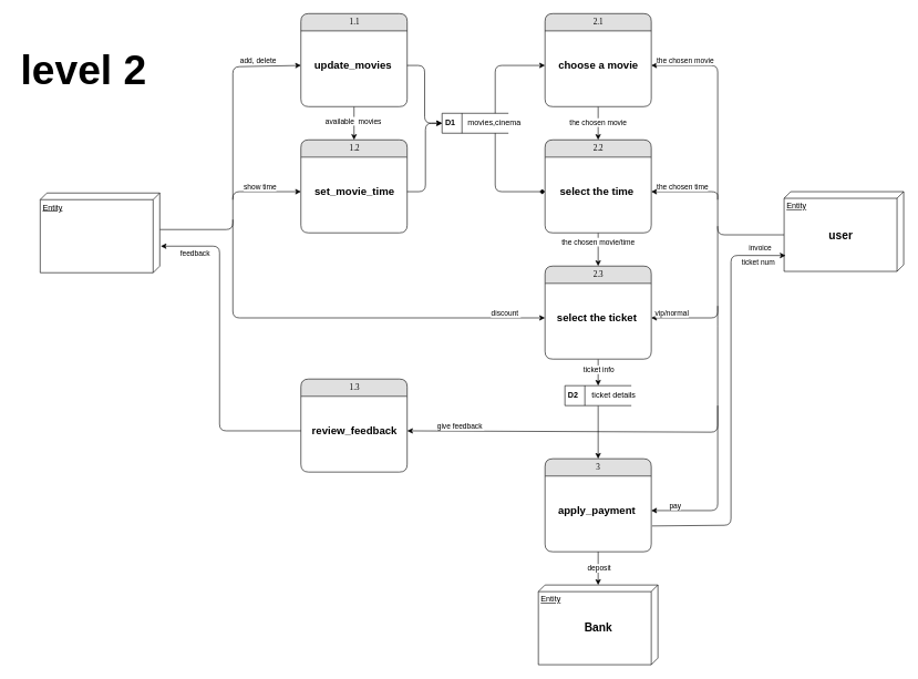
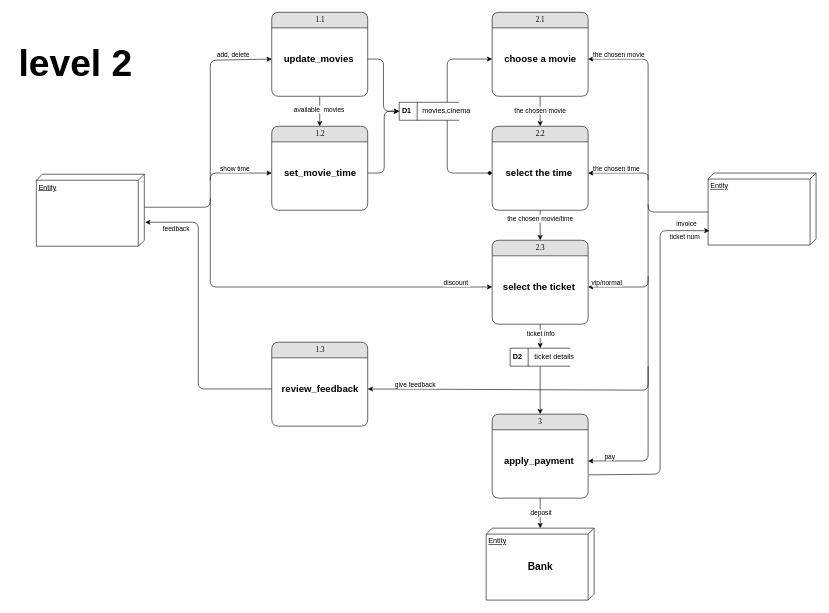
  <mxCell id="0" />
  <mxCell id="1" parent="0" />
  <mxCell id="2" value="1.3" style="swimlane;html=1;fontStyle=0;childLayout=stackLayout;horizontal=1;startSize=26;fillColor=#e0e0e0;horizontalStack=0;resizeParent=1;resizeLast=0;collapsible=1;marginBottom=0;swimlaneFillColor=#ffffff;align=center;rounded=1;shadow=0;comic=0;labelBackgroundColor=none;strokeWidth=1;fontFamily=Verdana;fontSize=12" vertex="1" parent="1"><mxGeometry x="452.5" y="570" width="160" height="140" as="geometry" /></mxCell>
  <mxCell id="3" value="&lt;span style=&quot;font-size: 16px;&quot;&gt;review_feedback&lt;/span&gt;" style="text;align=center;fontStyle=1;verticalAlign=middle;spacingLeft=3;spacingRight=3;strokeColor=none;rotatable=0;points=[[0,0.5],[1,0.5]];portConstraint=eastwest;html=1;fontSize=16;" vertex="1" parent="2"><mxGeometry y="26" width="160" height="104" as="geometry" /></mxCell>
  <mxCell id="4" value="1.2" style="swimlane;html=1;fontStyle=0;childLayout=stackLayout;horizontal=1;startSize=26;fillColor=#e0e0e0;horizontalStack=0;resizeParent=1;resizeLast=0;collapsible=1;marginBottom=0;swimlaneFillColor=#ffffff;align=center;rounded=1;shadow=0;comic=0;labelBackgroundColor=none;strokeWidth=1;fontFamily=Verdana;fontSize=12" vertex="1" parent="1"><mxGeometry x="452.5" y="210" width="160" height="140" as="geometry" /></mxCell>
  <mxCell id="5" value="&lt;span style=&quot;font-size: 16px;&quot;&gt;set_movie_time&lt;/span&gt;" style="text;align=center;fontStyle=1;verticalAlign=middle;spacingLeft=3;spacingRight=3;strokeColor=none;rotatable=0;points=[[0,0.5],[1,0.5]];portConstraint=eastwest;html=1;fontSize=16;" vertex="1" parent="4"><mxGeometry y="26" width="160" height="104" as="geometry" /></mxCell>
  <mxCell id="6" style="edgeStyle=orthogonalEdgeStyle;rounded=0;orthogonalLoop=1;jettySize=auto;html=1;exitX=0.5;exitY=1;exitDx=0;exitDy=0;entryX=0.5;entryY=0;entryDx=0;entryDy=0;" edge="1" parent="1" source="8" target="4"><mxGeometry relative="1" as="geometry" /></mxCell>
  <mxCell id="7" value="available&amp;nbsp; movies&amp;nbsp;" style="edgeLabel;html=1;align=center;verticalAlign=middle;resizable=0;points=[];" vertex="1" connectable="0" parent="6"><mxGeometry x="-0.152" relative="1" as="geometry"><mxPoint as="offset" /></mxGeometry></mxCell>
  <mxCell id="8" value="1.1" style="swimlane;html=1;fontStyle=0;childLayout=stackLayout;horizontal=1;startSize=26;fillColor=#e0e0e0;horizontalStack=0;resizeParent=1;resizeLast=0;collapsible=1;marginBottom=0;swimlaneFillColor=#ffffff;align=center;rounded=1;shadow=0;comic=0;labelBackgroundColor=none;strokeWidth=1;fontFamily=Verdana;fontSize=12" vertex="1" parent="1"><mxGeometry x="452.5" y="20" width="160" height="140" as="geometry" /></mxCell>
  <mxCell id="9" value="&lt;span style=&quot;font-size: 16px;&quot;&gt;update_movies&amp;nbsp;&lt;/span&gt;" style="text;align=center;fontStyle=1;verticalAlign=middle;spacingLeft=3;spacingRight=3;strokeColor=none;rotatable=0;points=[[0,0.5],[1,0.5]];portConstraint=eastwest;html=1;fontSize=16;" vertex="1" parent="8"><mxGeometry y="26" width="160" height="104" as="geometry" /></mxCell>
  <mxCell id="10" style="edgeStyle=orthogonalEdgeStyle;rounded=1;orthogonalLoop=1;jettySize=auto;html=1;exitX=0;exitY=0;exitDx=55;exitDy=0;exitPerimeter=0;entryX=0;entryY=0.5;entryDx=0;entryDy=0;" edge="1" parent="1" source="12" target="5"><mxGeometry relative="1" as="geometry"><Array as="points"><mxPoint x="350" y="345" /><mxPoint x="350" y="288" /></Array></mxGeometry></mxCell>
  <mxCell id="11" value="show time" style="edgeLabel;html=1;align=center;verticalAlign=middle;resizable=0;points=[];" vertex="1" connectable="0" parent="10"><mxGeometry x="0.642" y="1" relative="1" as="geometry"><mxPoint x="-14" y="-7" as="offset" /></mxGeometry></mxCell>
  <mxCell id="12" value="Entity" style="verticalAlign=top;align=left;spacingTop=8;spacingLeft=2;spacingRight=12;shape=cube;size=10;direction=south;fontStyle=4;html=1;whiteSpace=wrap;" vertex="1" parent="1"><mxGeometry x="60" y="290" width="180" height="120" as="geometry" /></mxCell>
  <mxCell id="13" value="" style="edgeStyle=none;orthogonalLoop=1;jettySize=auto;html=1;rounded=1;entryX=0;entryY=0.5;entryDx=0;entryDy=0;" edge="1" parent="1" target="9"><mxGeometry width="100" relative="1" as="geometry"><mxPoint x="350" y="300" as="sourcePoint" /><mxPoint x="390" y="260" as="targetPoint" /><Array as="points"><mxPoint x="350" y="100" /></Array></mxGeometry></mxCell>
  <mxCell id="14" value="add, delete" style="edgeLabel;html=1;align=center;verticalAlign=middle;resizable=0;points=[];" vertex="1" connectable="0" parent="13"><mxGeometry x="0.565" relative="1" as="geometry"><mxPoint x="1" y="-9" as="offset" /></mxGeometry></mxCell>
  <mxCell id="15" style="edgeStyle=orthogonalEdgeStyle;rounded=1;orthogonalLoop=1;jettySize=auto;html=1;exitX=0;exitY=0;exitDx=65;exitDy=180;exitPerimeter=0;entryX=1;entryY=0.5;entryDx=0;entryDy=0;" edge="1" parent="1" source="17" target="21"><mxGeometry relative="1" as="geometry" /></mxCell>
  <mxCell id="16" value="the chosen movie" style="edgeLabel;html=1;align=center;verticalAlign=middle;resizable=0;points=[];" vertex="1" connectable="0" parent="15"><mxGeometry x="0.797" y="1" relative="1" as="geometry"><mxPoint x="4" y="-9" as="offset" /></mxGeometry></mxCell>
  <mxCell id="17" value="Entity" style="verticalAlign=top;align=left;spacingTop=8;spacingLeft=2;spacingRight=12;shape=cube;size=10;direction=south;fontStyle=4;html=1;whiteSpace=wrap;" vertex="1" parent="1"><mxGeometry x="1180" y="288" width="180" height="120" as="geometry" /></mxCell>
  <mxCell id="18" style="edgeStyle=orthogonalEdgeStyle;rounded=0;orthogonalLoop=1;jettySize=auto;html=1;exitX=0.5;exitY=1;exitDx=0;exitDy=0;entryX=0.5;entryY=0;entryDx=0;entryDy=0;" edge="1" parent="1" source="20" target="30"><mxGeometry relative="1" as="geometry" /></mxCell>
  <mxCell id="19" value="the chosen movie" style="edgeLabel;html=1;align=center;verticalAlign=middle;resizable=0;points=[];" vertex="1" connectable="0" parent="18"><mxGeometry x="-0.088" y="-1" relative="1" as="geometry"><mxPoint as="offset" /></mxGeometry></mxCell>
  <mxCell id="20" value="2.1" style="swimlane;html=1;fontStyle=0;childLayout=stackLayout;horizontal=1;startSize=26;fillColor=#e0e0e0;horizontalStack=0;resizeParent=1;resizeLast=0;collapsible=1;marginBottom=0;swimlaneFillColor=#ffffff;align=center;rounded=1;shadow=0;comic=0;labelBackgroundColor=none;strokeWidth=1;fontFamily=Verdana;fontSize=12" vertex="1" parent="1"><mxGeometry x="820" y="20" width="160" height="140" as="geometry" /></mxCell>
  <mxCell id="21" value="&lt;span style=&quot;font-size: 16px;&quot;&gt;choose a movie&lt;/span&gt;" style="text;align=center;fontStyle=1;verticalAlign=middle;spacingLeft=3;spacingRight=3;strokeColor=none;rotatable=0;points=[[0,0.5],[1,0.5]];portConstraint=eastwest;html=1;fontSize=16;" vertex="1" parent="20"><mxGeometry y="26" width="160" height="104" as="geometry" /></mxCell>
  <mxCell id="22" value="&lt;b&gt;D1&lt;/b&gt;" style="html=1;dashed=0;whiteSpace=wrap;shape=mxgraph.dfd.dataStoreID;align=left;spacingLeft=3;points=[[0,0],[0.5,0],[1,0],[0,0.5],[1,0.5],[0,1],[0.5,1],[1,1]];" vertex="1" parent="1"><mxGeometry x="665" y="170" width="100" height="30" as="geometry" /></mxCell>
  <mxCell id="23" style="edgeStyle=orthogonalEdgeStyle;rounded=1;orthogonalLoop=1;jettySize=auto;html=1;entryX=0;entryY=0.5;entryDx=0;entryDy=0;" edge="1" parent="1" source="25" target="21"><mxGeometry relative="1" as="geometry" /></mxCell>
  <mxCell id="24" style="edgeStyle=orthogonalEdgeStyle;rounded=1;orthogonalLoop=1;jettySize=auto;html=1;entryX=0;entryY=0.5;entryDx=0;entryDy=0;endArrow=diamond;" edge="1" parent="1" source="25" target="31"><mxGeometry relative="1" as="geometry" /></mxCell>
  <mxCell id="25" value="movies,cinema&amp;nbsp;" style="text;html=1;align=center;verticalAlign=middle;resizable=0;points=[];autosize=1;strokeColor=none;fillColor=none;" vertex="1" parent="1"><mxGeometry x="690" y="170" width="110" height="30" as="geometry" /></mxCell>
  <mxCell id="26" style="edgeStyle=orthogonalEdgeStyle;rounded=1;orthogonalLoop=1;jettySize=auto;html=1;exitX=1;exitY=0.5;exitDx=0;exitDy=0;entryX=0;entryY=0.5;entryDx=0;entryDy=0;" edge="1" parent="1" source="9" target="22"><mxGeometry relative="1" as="geometry" /></mxCell>
  <mxCell id="27" value="" style="edgeStyle=none;orthogonalLoop=1;jettySize=auto;html=1;rounded=1;entryX=0;entryY=0.5;entryDx=0;entryDy=0;exitX=1;exitY=0.5;exitDx=0;exitDy=0;" edge="1" parent="1" source="5" target="22"><mxGeometry width="100" relative="1" as="geometry"><mxPoint x="590" y="240" as="sourcePoint" /><mxPoint x="690" y="240" as="targetPoint" /><Array as="points"><mxPoint x="640" y="288" /><mxPoint x="640" y="185" /></Array></mxGeometry></mxCell>
  <mxCell id="28" style="edgeStyle=orthogonalEdgeStyle;rounded=0;orthogonalLoop=1;jettySize=auto;html=1;exitX=0.5;exitY=1;exitDx=0;exitDy=0;entryX=0.5;entryY=0;entryDx=0;entryDy=0;" edge="1" parent="1" source="30" target="39"><mxGeometry relative="1" as="geometry" /></mxCell>
  <mxCell id="29" value="the chosen movie/time" style="edgeLabel;html=1;align=center;verticalAlign=middle;resizable=0;points=[];" vertex="1" connectable="0" parent="28"><mxGeometry x="-0.467" y="-1" relative="1" as="geometry"><mxPoint as="offset" /></mxGeometry></mxCell>
  <mxCell id="30" value="2.2" style="swimlane;html=1;fontStyle=0;childLayout=stackLayout;horizontal=1;startSize=26;fillColor=#e0e0e0;horizontalStack=0;resizeParent=1;resizeLast=0;collapsible=1;marginBottom=0;swimlaneFillColor=#ffffff;align=center;rounded=1;shadow=0;comic=0;labelBackgroundColor=none;strokeWidth=1;fontFamily=Verdana;fontSize=12" vertex="1" parent="1"><mxGeometry x="820" y="210" width="160" height="140" as="geometry" /></mxCell>
  <mxCell id="31" value="&lt;span style=&quot;font-size: 16px;&quot;&gt;select the time&amp;nbsp;&lt;/span&gt;" style="text;align=center;fontStyle=1;verticalAlign=middle;spacingLeft=3;spacingRight=3;strokeColor=none;rotatable=0;points=[[0,0.5],[1,0.5]];portConstraint=eastwest;html=1;fontSize=16;" vertex="1" parent="30"><mxGeometry y="26" width="160" height="104" as="geometry" /></mxCell>
- <mxCell id="32" value="user" style="text;html=1;align=center;verticalAlign=middle;resizable=0;points=[];autosize=1;strokeColor=none;fillColor=none;fontSize=17;fontStyle=1" vertex="1" parent="1"><mxGeometry x="1235" y="340" width="60" height="30" as="geometry" /></mxCell>
  <mxCell id="33" value="" style="edgeStyle=none;orthogonalLoop=1;jettySize=auto;html=1;rounded=1;entryX=1;entryY=0.5;entryDx=0;entryDy=0;" edge="1" parent="1" target="31"><mxGeometry width="100" relative="1" as="geometry"><mxPoint x="1080" y="300" as="sourcePoint" /><mxPoint x="1080" y="360" as="targetPoint" /><Array as="points"><mxPoint x="1080" y="288" /></Array></mxGeometry></mxCell>
  <mxCell id="34" value="the chosen time" style="edgeLabel;html=1;align=center;verticalAlign=middle;resizable=0;points=[];" vertex="1" connectable="0" parent="33"><mxGeometry x="0.174" relative="1" as="geometry"><mxPoint y="-8" as="offset" /></mxGeometry></mxCell>
  <mxCell id="35" value="" style="edgeStyle=none;orthogonalLoop=1;jettySize=auto;html=1;rounded=1;entryX=1;entryY=0.5;entryDx=0;entryDy=0;" edge="1" parent="1" target="3"><mxGeometry width="100" relative="1" as="geometry"><mxPoint x="1080" y="340" as="sourcePoint" /><mxPoint x="1080" y="430" as="targetPoint" /><Array as="points"><mxPoint x="1080" y="480" /><mxPoint x="1080" y="650" /></Array></mxGeometry></mxCell>
  <mxCell id="36" value="give feedback&amp;nbsp;" style="edgeLabel;html=1;align=center;verticalAlign=middle;resizable=0;points=[];" vertex="1" connectable="0" parent="35"><mxGeometry x="0.782" y="1" relative="1" as="geometry"><mxPoint x="-4" y="-9" as="offset" /></mxGeometry></mxCell>
  <mxCell id="37" style="edgeStyle=orthogonalEdgeStyle;rounded=0;orthogonalLoop=1;jettySize=auto;html=1;exitX=0.5;exitY=1;exitDx=0;exitDy=0;entryX=0.5;entryY=0;entryDx=0;entryDy=0;" edge="1" parent="1" source="39" target="46"><mxGeometry relative="1" as="geometry" /></mxCell>
  <mxCell id="38" value="ticket info" style="edgeLabel;html=1;align=center;verticalAlign=middle;resizable=0;points=[];" vertex="1" connectable="0" parent="37"><mxGeometry x="-0.24" relative="1" as="geometry"><mxPoint as="offset" /></mxGeometry></mxCell>
  <mxCell id="39" value="2.3" style="swimlane;html=1;fontStyle=0;childLayout=stackLayout;horizontal=1;startSize=26;fillColor=#e0e0e0;horizontalStack=0;resizeParent=1;resizeLast=0;collapsible=1;marginBottom=0;swimlaneFillColor=#ffffff;align=center;rounded=1;shadow=0;comic=0;labelBackgroundColor=none;strokeWidth=1;fontFamily=Verdana;fontSize=12" vertex="1" parent="1"><mxGeometry x="820" y="400" width="160" height="140" as="geometry" /></mxCell>
  <mxCell id="40" value="&lt;span style=&quot;font-size: 16px;&quot;&gt;select the ticket&amp;nbsp;&lt;/span&gt;" style="text;align=center;fontStyle=1;verticalAlign=middle;spacingLeft=3;spacingRight=3;strokeColor=none;rotatable=0;points=[[0,0.5],[1,0.5]];portConstraint=eastwest;html=1;fontSize=16;" vertex="1" parent="39"><mxGeometry y="26" width="160" height="104" as="geometry" /></mxCell>
  <mxCell id="41" value="" style="edgeStyle=none;orthogonalLoop=1;jettySize=auto;html=1;rounded=1;entryX=1;entryY=0.5;entryDx=0;entryDy=0;" edge="1" parent="1" target="40"><mxGeometry width="100" relative="1" as="geometry"><mxPoint x="1080" y="460" as="sourcePoint" /><mxPoint x="1130" y="530" as="targetPoint" /><Array as="points"><mxPoint x="1080" y="478" /></Array></mxGeometry></mxCell>
  <mxCell id="42" value="vip/normal" style="edgeLabel;html=1;align=center;verticalAlign=middle;resizable=0;points=[];" vertex="1" connectable="0" parent="41"><mxGeometry x="0.61" relative="1" as="geometry"><mxPoint x="7" y="-8" as="offset" /></mxGeometry></mxCell>
  <mxCell id="43" value="" style="edgeStyle=none;orthogonalLoop=1;jettySize=auto;html=1;rounded=1;entryX=0;entryY=0.5;entryDx=0;entryDy=0;" edge="1" parent="1" target="40"><mxGeometry width="100" relative="1" as="geometry"><mxPoint x="350" y="330" as="sourcePoint" /><mxPoint x="410" y="420" as="targetPoint" /><Array as="points"><mxPoint x="350" y="478" /></Array></mxGeometry></mxCell>
  <mxCell id="44" value="discount&amp;nbsp;" style="edgeLabel;html=1;align=center;verticalAlign=middle;resizable=0;points=[];" vertex="1" connectable="0" parent="43"><mxGeometry x="0.811" y="1" relative="1" as="geometry"><mxPoint x="-2" y="-7" as="offset" /></mxGeometry></mxCell>
  <mxCell id="45" style="edgeStyle=orthogonalEdgeStyle;rounded=0;orthogonalLoop=1;jettySize=auto;html=1;entryX=0.5;entryY=0;entryDx=0;entryDy=0;" edge="1" parent="1" source="46" target="48"><mxGeometry relative="1" as="geometry" /></mxCell>
  <mxCell id="46" value="&lt;b&gt;D2&lt;/b&gt;" style="html=1;dashed=0;whiteSpace=wrap;shape=mxgraph.dfd.dataStoreID;align=left;spacingLeft=3;points=[[0,0],[0.5,0],[1,0],[0,0.5],[1,0.5],[0,1],[0.5,1],[1,1]];" vertex="1" parent="1"><mxGeometry x="850" y="580" width="100" height="30" as="geometry" /></mxCell>
  <mxCell id="47" value="ticket details&amp;nbsp;" style="text;html=1;align=center;verticalAlign=middle;resizable=0;points=[];autosize=1;strokeColor=none;fillColor=none;" vertex="1" parent="1"><mxGeometry x="880" y="580" width="90" height="30" as="geometry" /></mxCell>
  <mxCell id="48" value="3" style="swimlane;html=1;fontStyle=0;childLayout=stackLayout;horizontal=1;startSize=26;fillColor=#e0e0e0;horizontalStack=0;resizeParent=1;resizeLast=0;collapsible=1;marginBottom=0;swimlaneFillColor=#ffffff;align=center;rounded=1;shadow=0;comic=0;labelBackgroundColor=none;strokeWidth=1;fontFamily=Verdana;fontSize=12" vertex="1" parent="1"><mxGeometry x="820" y="690" width="160" height="140" as="geometry" /></mxCell>
  <mxCell id="49" value="&lt;span style=&quot;font-size: 16px;&quot;&gt;apply_payment&amp;nbsp;&lt;/span&gt;" style="text;align=center;fontStyle=1;verticalAlign=middle;spacingLeft=3;spacingRight=3;strokeColor=none;rotatable=0;points=[[0,0.5],[1,0.5]];portConstraint=eastwest;html=1;fontSize=16;" vertex="1" parent="48"><mxGeometry y="26" width="160" height="104" as="geometry" /></mxCell>
  <mxCell id="50" value="" style="edgeStyle=none;orthogonalLoop=1;jettySize=auto;html=1;rounded=1;entryX=1;entryY=0.5;entryDx=0;entryDy=0;" edge="1" parent="1" target="49"><mxGeometry width="100" relative="1" as="geometry"><mxPoint x="1080" y="610" as="sourcePoint" /><mxPoint x="1130" y="700" as="targetPoint" /><Array as="points"><mxPoint x="1080" y="768" /></Array></mxGeometry></mxCell>
  <mxCell id="51" value="pay" style="edgeLabel;html=1;align=center;verticalAlign=middle;resizable=0;points=[];" vertex="1" connectable="0" parent="50"><mxGeometry x="0.729" y="-1" relative="1" as="geometry"><mxPoint y="-7" as="offset" /></mxGeometry></mxCell>
  <mxCell id="52" value="" style="edgeStyle=none;orthogonalLoop=1;jettySize=auto;html=1;rounded=1;exitX=1.008;exitY=0.723;exitDx=0;exitDy=0;exitPerimeter=0;entryX=0.801;entryY=0.988;entryDx=0;entryDy=0;entryPerimeter=0;" edge="1" parent="1" source="49" target="17"><mxGeometry width="100" relative="1" as="geometry"><mxPoint x="1010" y="800" as="sourcePoint" /><mxPoint x="1110" y="800" as="targetPoint" /><Array as="points"><mxPoint x="1100" y="790" /><mxPoint x="1100" y="384" /></Array></mxGeometry></mxCell>
  <mxCell id="53" value="invoice" style="edgeLabel;html=1;align=center;verticalAlign=middle;resizable=0;points=[];" vertex="1" connectable="0" parent="52"><mxGeometry x="0.802" y="-1" relative="1" as="geometry"><mxPoint x="21" y="-13" as="offset" /></mxGeometry></mxCell>
  <mxCell id="54" value="ticket num" style="edgeLabel;html=1;align=center;verticalAlign=middle;resizable=0;points=[];" vertex="1" connectable="0" parent="52"><mxGeometry x="0.818" relative="1" as="geometry"><mxPoint x="13" y="10" as="offset" /></mxGeometry></mxCell>
  <mxCell id="55" value="Entity" style="verticalAlign=top;align=left;spacingTop=8;spacingLeft=2;spacingRight=12;shape=cube;size=10;direction=south;fontStyle=4;html=1;whiteSpace=wrap;" vertex="1" parent="1"><mxGeometry x="810" y="880" width="180" height="120" as="geometry" /></mxCell>
  <mxCell id="56" value="Bank" style="text;html=1;align=center;verticalAlign=middle;resizable=0;points=[];autosize=1;strokeColor=none;fillColor=none;fontSize=17;fontStyle=1" vertex="1" parent="1"><mxGeometry x="865" y="930" width="70" height="30" as="geometry" /></mxCell>
  <mxCell id="57" style="edgeStyle=orthogonalEdgeStyle;rounded=1;orthogonalLoop=1;jettySize=auto;html=1;exitX=0.5;exitY=1;exitDx=0;exitDy=0;" edge="1" parent="1" source="48"><mxGeometry relative="1" as="geometry"><mxPoint x="900" y="880" as="targetPoint" /></mxGeometry></mxCell>
  <mxCell id="58" value="deposit&amp;nbsp;" style="edgeLabel;html=1;align=center;verticalAlign=middle;resizable=0;points=[];" vertex="1" connectable="0" parent="57"><mxGeometry x="-0.089" y="2" relative="1" as="geometry"><mxPoint y="1" as="offset" /></mxGeometry></mxCell>
  <mxCell id="59" value="level 2" style="text;html=1;align=center;verticalAlign=middle;resizable=0;points=[];autosize=1;strokeColor=none;fillColor=none;fontSize=62;fontStyle=1" vertex="1" parent="1"><mxGeometry x="20" y="60" width="210" height="90" as="geometry" /></mxCell>
  <mxCell id="60" style="edgeStyle=orthogonalEdgeStyle;rounded=1;orthogonalLoop=1;jettySize=auto;html=1;exitX=0;exitY=0.5;exitDx=0;exitDy=0;entryX=0.667;entryY=-0.008;entryDx=0;entryDy=0;entryPerimeter=0;" edge="1" parent="1" source="3" target="12"><mxGeometry relative="1" as="geometry"><Array as="points"><mxPoint x="330" y="648" /><mxPoint x="330" y="370" /></Array></mxGeometry></mxCell>
  <mxCell id="61" value="feedback" style="edgeLabel;html=1;align=center;verticalAlign=middle;resizable=0;points=[];" connectable="0" vertex="1" parent="60"><mxGeometry x="0.797" y="2" relative="1" as="geometry"><mxPoint x="1" y="8" as="offset" /></mxGeometry></mxCell>
